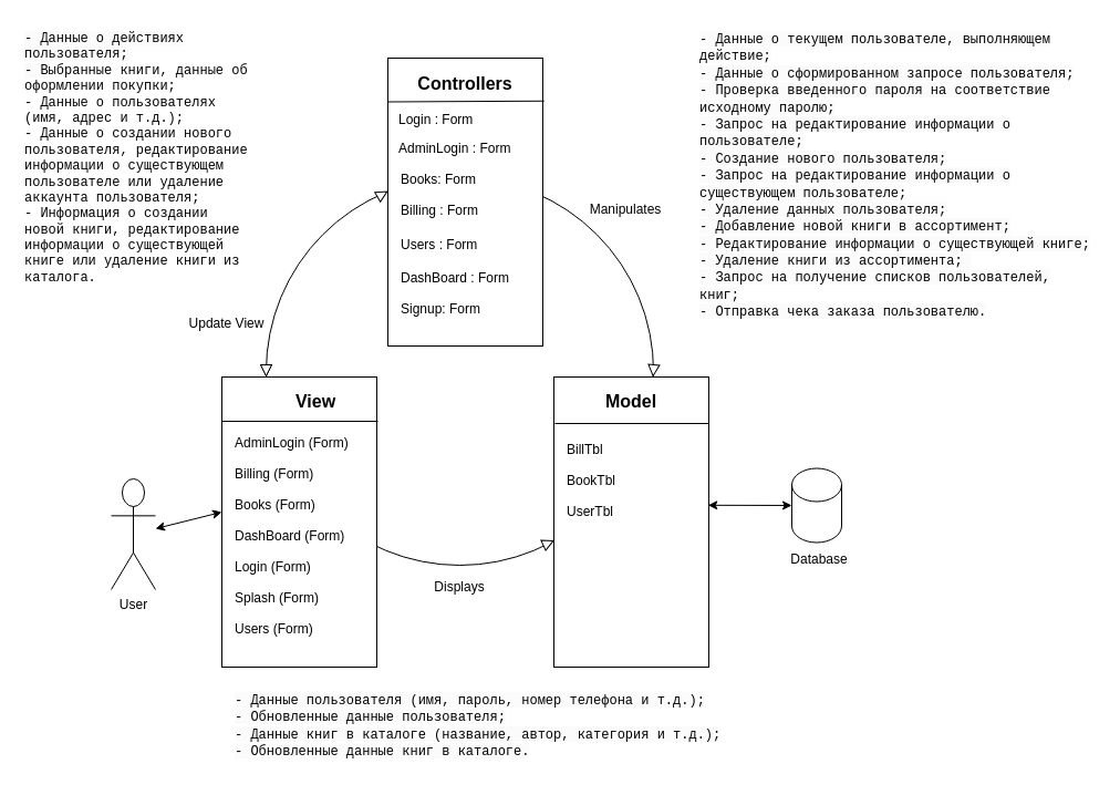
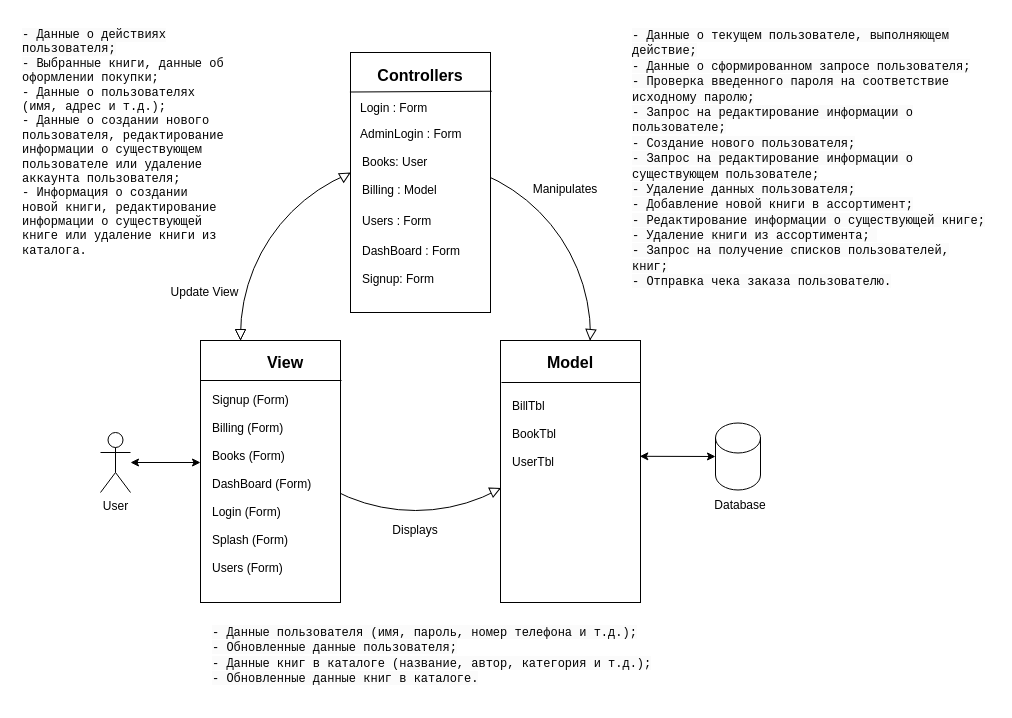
  <mxCell id="0" />
  <mxCell id="1" parent="0" />
  <mxCell id="2" value="" style="ellipse;whiteSpace=wrap;html=1;aspect=fixed;fillColor=none;container=0;" vertex="1" parent="1"><mxGeometry x="240" y="160" width="350" height="350" as="geometry" /></mxCell>
- <mxCell id="3" value="User" style="shape=umlActor;verticalLabelPosition=bottom;verticalAlign=top;html=1;outlineConnect=0;container=0;" vertex="1" parent="1"><mxGeometry x="100" y="432" width="40" height="100" as="geometry" /></mxCell>
+ <mxCell id="3" value="User" style="shape=umlActor;verticalLabelPosition=bottom;verticalAlign=top;html=1;outlineConnect=0;container=0;" vertex="1" parent="1"><mxGeometry x="100" y="432" width="30" height="60" as="geometry" /></mxCell>
  <mxCell id="4" value="" style="endArrow=classic;startArrow=classic;html=1;rounded=0;" edge="1" parent="1" source="3"><mxGeometry width="50" height="50" relative="1" as="geometry"><mxPoint x="400" y="382" as="sourcePoint" /><mxPoint x="200" y="462" as="targetPoint" /></mxGeometry></mxCell>
  <mxCell id="5" value="" style="shape=cylinder3;whiteSpace=wrap;html=1;boundedLbl=1;backgroundOutline=1;size=15;container=0;" vertex="1" parent="1"><mxGeometry x="715" y="422.5" width="45" height="67" as="geometry" /></mxCell>
  <mxCell id="6" value="" style="endArrow=classic;startArrow=classic;html=1;rounded=0;exitX=0.995;exitY=0.442;exitDx=0;exitDy=0;entryX=0;entryY=0.5;entryDx=0;entryDy=0;entryPerimeter=0;exitPerimeter=0;" edge="1" parent="1" source="8" target="5"><mxGeometry width="50" height="50" relative="1" as="geometry"><mxPoint x="480" y="352" as="sourcePoint" /><mxPoint x="720" y="571" as="targetPoint" /></mxGeometry></mxCell>
  <mxCell id="7" value="Database" style="text;html=1;strokeColor=none;fillColor=none;align=center;verticalAlign=middle;whiteSpace=wrap;rounded=0;container=0;" vertex="1" parent="1"><mxGeometry x="710" y="489.5" width="60" height="30" as="geometry" /></mxCell>
  <mxCell id="8" value="" style="rounded=0;whiteSpace=wrap;html=1;container=0;" vertex="1" parent="1"><mxGeometry x="500" y="340" width="140" height="262" as="geometry" /></mxCell>
  <mxCell id="9" value="" style="rounded=0;whiteSpace=wrap;html=1;container=0;" vertex="1" parent="1"><mxGeometry x="350" y="52" width="140" height="260" as="geometry" /></mxCell>
  <mxCell id="10" value="" style="endArrow=none;html=1;rounded=0;fontSize=10;entryX=1.016;entryY=0.123;entryDx=0;entryDy=0;entryPerimeter=0;exitX=0.003;exitY=0.125;exitDx=0;exitDy=0;exitPerimeter=0;" edge="1" parent="1"><mxGeometry width="50" height="50" relative="1" as="geometry"><mxPoint x="349.42" y="91.5" as="sourcePoint" /><mxPoint x="491.24" y="90.74" as="targetPoint" /></mxGeometry></mxCell>
  <mxCell id="11" value="" style="endArrow=none;html=1;rounded=0;" edge="1" parent="1"><mxGeometry width="50" height="50" relative="1" as="geometry"><mxPoint x="501" y="382" as="sourcePoint" /><mxPoint x="640" y="382" as="targetPoint" /></mxGeometry></mxCell>
  <mxCell id="12" value="&lt;font style=&quot;font-size: 16px;&quot;&gt;&lt;b&gt;Controllers&lt;/b&gt;&lt;/font&gt;" style="text;html=1;strokeColor=none;fillColor=none;align=center;verticalAlign=middle;whiteSpace=wrap;rounded=0;container=0;" vertex="1" parent="1"><mxGeometry x="375" y="58.5" width="90" height="33" as="geometry" /></mxCell>
  <mxCell id="13" value="&lt;font style=&quot;font-size: 16px;&quot;&gt;&lt;b&gt;Model&lt;/b&gt;&lt;/font&gt;" style="text;html=1;strokeColor=none;fillColor=none;align=center;verticalAlign=middle;whiteSpace=wrap;rounded=0;container=0;" vertex="1" parent="1"><mxGeometry x="540" y="347" width="60" height="30" as="geometry" /></mxCell>
  <mxCell id="14" value="" style="triangle;whiteSpace=wrap;html=1;rotation=95;container=0;" vertex="1" parent="1"><mxGeometry x="585" y="329" width="10" height="10" as="geometry" /></mxCell>
  <mxCell id="15" value="" style="triangle;whiteSpace=wrap;html=1;rotation=-25;container=0;" vertex="1" parent="1"><mxGeometry x="490" y="485" width="10" height="10" as="geometry" /></mxCell>
  <mxCell id="16" value="" style="rounded=0;whiteSpace=wrap;html=1;container=0;" vertex="1" parent="1"><mxGeometry x="200" y="340" width="140" height="262" as="geometry" /></mxCell>
  <mxCell id="17" value="" style="endArrow=none;html=1;rounded=0;exitX=-0.019;exitY=0.167;exitDx=0;exitDy=0;exitPerimeter=0;align=left;" edge="1" parent="1"><mxGeometry width="50" height="50" relative="1" as="geometry"><mxPoint x="200" y="380" as="sourcePoint" /><mxPoint x="341" y="380" as="targetPoint" /></mxGeometry></mxCell>
  <mxCell id="18" value="&lt;font style=&quot;font-size: 16px;&quot;&gt;&lt;b&gt;View&lt;/b&gt;&lt;/font&gt;" style="text;html=1;strokeColor=none;fillColor=none;align=center;verticalAlign=middle;whiteSpace=wrap;rounded=0;container=0;" vertex="1" parent="1"><mxGeometry x="255" y="347" width="60" height="30" as="geometry" /></mxCell>
  <mxCell id="19" value="Billing (Form)" style="text;html=1;strokeColor=none;fillColor=none;align=left;verticalAlign=middle;whiteSpace=wrap;rounded=0;container=0;" vertex="1" parent="1"><mxGeometry x="210" y="414" width="120" height="28" as="geometry" /></mxCell>
  <mxCell id="20" value="Books (Form)" style="text;html=1;strokeColor=none;fillColor=none;align=left;verticalAlign=middle;whiteSpace=wrap;rounded=0;container=0;" vertex="1" parent="1"><mxGeometry x="210" y="442" width="120" height="28" as="geometry" /></mxCell>
  <mxCell id="21" value="DashBoard (Form)" style="text;html=1;strokeColor=none;fillColor=none;align=left;verticalAlign=middle;whiteSpace=wrap;rounded=0;container=0;" vertex="1" parent="1"><mxGeometry x="210" y="470" width="120" height="28" as="geometry" /></mxCell>
  <mxCell id="22" value="Login (Form)" style="text;html=1;strokeColor=none;fillColor=none;align=left;verticalAlign=middle;whiteSpace=wrap;rounded=0;container=0;" vertex="1" parent="1"><mxGeometry x="210" y="498" width="120" height="28" as="geometry" /></mxCell>
  <mxCell id="23" value="Splash (Form)" style="text;html=1;strokeColor=none;fillColor=none;align=left;verticalAlign=middle;whiteSpace=wrap;rounded=0;container=0;" vertex="1" parent="1"><mxGeometry x="210" y="526" width="120" height="28" as="geometry" /></mxCell>
  <mxCell id="24" value="Users (Form)" style="text;html=1;strokeColor=none;fillColor=none;align=left;verticalAlign=middle;whiteSpace=wrap;rounded=0;container=0;" vertex="1" parent="1"><mxGeometry x="210" y="554" width="120" height="28" as="geometry" /></mxCell>
- <mxCell id="25" value="AdminLogin (Form)" style="text;html=1;strokeColor=none;fillColor=none;align=left;verticalAlign=middle;whiteSpace=wrap;rounded=0;container=0;" vertex="1" parent="1"><mxGeometry x="210" y="386" width="120" height="28" as="geometry" /></mxCell>
+ <mxCell id="25" value="Signup (Form)" style="text;html=1;strokeColor=none;fillColor=none;align=left;verticalAlign=middle;whiteSpace=wrap;rounded=0;container=0;" vertex="1" parent="1"><mxGeometry x="210" y="386" width="120" height="28" as="geometry" /></mxCell>
  <mxCell id="26" value="BillTbl" style="text;html=1;strokeColor=none;fillColor=none;align=left;verticalAlign=middle;whiteSpace=wrap;rounded=0;container=0;" vertex="1" parent="1"><mxGeometry x="510" y="392" width="120" height="28" as="geometry" /></mxCell>
  <mxCell id="27" value="UserTbl" style="text;html=1;strokeColor=none;fillColor=none;align=left;verticalAlign=middle;whiteSpace=wrap;rounded=0;container=0;" vertex="1" parent="1"><mxGeometry x="510" y="448" width="120" height="28" as="geometry" /></mxCell>
  <mxCell id="28" value="BookTbl" style="text;html=1;strokeColor=none;fillColor=none;align=left;verticalAlign=middle;whiteSpace=wrap;rounded=0;container=0;" vertex="1" parent="1"><mxGeometry x="510" y="420" width="120" height="28" as="geometry" /></mxCell>
  <mxCell id="29" value="Displays" style="text;html=1;strokeColor=none;fillColor=none;align=center;verticalAlign=middle;whiteSpace=wrap;rounded=0;" vertex="1" parent="1"><mxGeometry x="385" y="515" width="60" height="30" as="geometry" /></mxCell>
  <mxCell id="30" value="Manipulates" style="text;html=1;strokeColor=none;fillColor=none;align=center;verticalAlign=middle;whiteSpace=wrap;rounded=0;" vertex="1" parent="1"><mxGeometry x="530" y="180" width="70" height="17" as="geometry" /></mxCell>
  <mxCell id="31" value="" style="triangle;whiteSpace=wrap;html=1;rotation=90;container=0;" vertex="1" parent="1"><mxGeometry x="235.005" y="329.005" width="10" height="10" as="geometry" /></mxCell>
  <mxCell id="32" value="" style="triangle;whiteSpace=wrap;html=1;rotation=90;container=0;" vertex="1" parent="1"><mxGeometry x="235.005" y="329.005" width="10" height="10" as="geometry" /></mxCell>
  <mxCell id="33" value="Update View" style="text;html=1;strokeColor=none;fillColor=none;align=center;verticalAlign=middle;whiteSpace=wrap;rounded=0;" vertex="1" parent="1"><mxGeometry x="167" y="283" width="75" height="17" as="geometry" /></mxCell>
  <mxCell id="34" value="LoginBtn_Click" style="text;html=1;strokeColor=none;fillColor=none;align=left;verticalAlign=middle;whiteSpace=wrap;rounded=0;container=0;fontSize=10;fontColor=none;noLabel=1;" vertex="1" parent="1"><mxGeometry x="812" y="300" width="120" height="24" as="geometry" /></mxCell>
  <mxCell id="35" value="CancelLbl_Click" style="text;html=1;strokeColor=none;fillColor=none;align=left;verticalAlign=middle;whiteSpace=wrap;rounded=0;container=0;fontSize=10;fontColor=none;noLabel=1;" vertex="1" parent="1"><mxGeometry x="812" y="439" width="120" height="22" as="geometry" /></mxCell>
  <mxCell id="36" value="AddToBillBtn_Click" style="text;html=1;strokeColor=none;fillColor=none;align=left;verticalAlign=middle;whiteSpace=wrap;rounded=0;container=0;fontSize=10;fontColor=none;noLabel=1;" vertex="1" parent="1"><mxGeometry x="811" y="334" width="120" height="24" as="geometry" /></mxCell>
  <mxCell id="37" value="CancelLbl_Click" style="text;html=1;strokeColor=none;fillColor=none;align=left;verticalAlign=middle;whiteSpace=wrap;rounded=0;container=0;fontSize=10;fontColor=none;noLabel=1;" vertex="1" parent="1"><mxGeometry x="811" y="353" width="120" height="22" as="geometry" /></mxCell>
  <mxCell id="38" value="UpdateBook" style="text;html=1;strokeColor=none;fillColor=none;align=left;verticalAlign=middle;whiteSpace=wrap;rounded=0;container=0;fontSize=10;fontColor=none;noLabel=1;" vertex="1" parent="1"><mxGeometry x="811" y="370" width="120" height="22" as="geometry" /></mxCell>
  <mxCell id="39" value="ResetBillBtn_Click" style="text;html=1;strokeColor=none;fillColor=none;align=left;verticalAlign=middle;whiteSpace=wrap;rounded=0;container=0;fontSize=10;fontColor=none;noLabel=1;" vertex="1" parent="1"><mxGeometry x="811" y="388" width="120" height="22" as="geometry" /></mxCell>
  <mxCell id="40" value="PrintBtn_Click" style="text;html=1;strokeColor=none;fillColor=none;align=left;verticalAlign=middle;whiteSpace=wrap;rounded=0;container=0;fontSize=10;fontColor=none;noLabel=1;" vertex="1" parent="1"><mxGeometry x="814" y="427" width="118" height="17" as="geometry" /></mxCell>
  <mxCell id="41" value="&lt;font style=&quot;font-size: 10px;&quot;&gt;BookDGV_CellContentClick&lt;/font&gt;" style="text;html=1;strokeColor=none;fillColor=none;align=left;verticalAlign=middle;whiteSpace=wrap;rounded=0;container=0;fontSize=10;fontColor=none;noLabel=1;" vertex="1" parent="1"><mxGeometry x="810" y="652.5" width="120" height="22" as="geometry" /></mxCell>
  <mxCell id="42" value="DashBoard_Load" style="text;html=1;strokeColor=none;fillColor=none;align=left;verticalAlign=middle;whiteSpace=wrap;rounded=0;container=0;fontSize=10;fontColor=none;noLabel=1;" vertex="1" parent="1"><mxGeometry x="811" y="577.5" width="120" height="22" as="geometry" /></mxCell>
  <mxCell id="43" value="LogoutBtn_Click" style="text;html=1;strokeColor=none;fillColor=none;align=left;verticalAlign=middle;whiteSpace=wrap;rounded=0;container=0;fontSize=10;fontColor=none;noLabel=1;" vertex="1" parent="1"><mxGeometry x="812" y="317" width="120" height="22" as="geometry" /></mxCell>
  <mxCell id="44" value="ContactUsLbl_Click" style="text;html=1;strokeColor=none;fillColor=none;align=left;verticalAlign=middle;whiteSpace=wrap;rounded=0;container=0;fontSize=10;fontColor=none;noLabel=1;" vertex="1" parent="1"><mxGeometry x="812" y="474" width="120" height="22" as="geometry" /></mxCell>
  <mxCell id="45" value="ExitLbl_Click" style="text;html=1;strokeColor=none;fillColor=none;align=left;verticalAlign=middle;whiteSpace=wrap;rounded=0;container=0;fontSize=10;fontColor=none;noLabel=1;" vertex="1" parent="1"><mxGeometry x="812" y="457" width="120" height="22" as="geometry" /></mxCell>
  <mxCell id="46" value="EditBtn_Click" style="text;html=1;strokeColor=none;fillColor=none;align=left;verticalAlign=middle;whiteSpace=wrap;rounded=0;container=0;fontSize=10;fontColor=none;noLabel=1;" vertex="1" parent="1"><mxGeometry x="812" y="509" width="120" height="22" as="geometry" /></mxCell>
  <mxCell id="47" value="RefreshBtn_Click" style="text;html=1;strokeColor=none;fillColor=none;align=left;verticalAlign=middle;whiteSpace=wrap;rounded=0;container=0;fontSize=10;fontColor=none;noLabel=1;" vertex="1" parent="1"><mxGeometry x="812" y="492" width="120" height="22" as="geometry" /></mxCell>
  <mxCell id="48" value="Filter" style="text;html=1;strokeColor=none;fillColor=none;align=left;verticalAlign=middle;whiteSpace=wrap;rounded=0;container=0;fontSize=10;fontColor=none;noLabel=1;" vertex="1" parent="1"><mxGeometry x="812" y="561" width="120" height="22" as="geometry" /></mxCell>
  <mxCell id="49" value="SaveBtn_Click" style="text;html=1;strokeColor=none;fillColor=none;align=left;verticalAlign=middle;whiteSpace=wrap;rounded=0;container=0;fontSize=10;fontColor=none;noLabel=1;" vertex="1" parent="1"><mxGeometry x="812" y="544" width="120" height="22" as="geometry" /></mxCell>
  <mxCell id="50" value="DeleteBtn_Click" style="text;html=1;strokeColor=none;fillColor=none;align=left;verticalAlign=middle;whiteSpace=wrap;rounded=0;container=0;fontSize=10;fontColor=none;noLabel=1;" vertex="1" parent="1"><mxGeometry x="812" y="526" width="120" height="22" as="geometry" /></mxCell>
  <mxCell id="51" value="DashBoardLbl_Click" style="text;html=1;strokeColor=none;fillColor=none;align=left;verticalAlign=middle;whiteSpace=wrap;rounded=0;container=0;fontSize=10;fontColor=none;noLabel=1;" vertex="1" parent="1"><mxGeometry x="811" y="596" width="120" height="22" as="geometry" /></mxCell>
  <mxCell id="52" value="AdminLoginLbl_Click" style="text;html=1;strokeColor=none;fillColor=none;align=left;verticalAlign=middle;whiteSpace=wrap;rounded=0;container=0;fontSize=10;fontColor=none;noLabel=1;" vertex="1" parent="1"><mxGeometry x="812" y="614" width="120" height="22" as="geometry" /></mxCell>
  <mxCell id="53" value="timer1_Tick" style="text;html=1;strokeColor=none;fillColor=none;align=left;verticalAlign=middle;whiteSpace=wrap;rounded=0;container=0;fontSize=10;fontColor=none;noLabel=1;" vertex="1" parent="1"><mxGeometry x="813" y="405" width="120" height="22" as="geometry" /></mxCell>
  <mxCell id="54" value="UserDGV_CellContentClick" style="text;html=1;strokeColor=none;fillColor=none;align=left;verticalAlign=middle;whiteSpace=wrap;rounded=0;container=0;fontSize=10;fontColor=none;noLabel=1;" vertex="1" parent="1"><mxGeometry x="810" y="633.5" width="120" height="22" as="geometry" /></mxCell>
  <mxCell id="55" value="Login : Form" style="text;html=1;strokeColor=none;fillColor=none;align=left;verticalAlign=middle;whiteSpace=wrap;rounded=0;container=0;" vertex="1" parent="1"><mxGeometry x="358" y="94" width="120" height="28" as="geometry" /></mxCell>
  <mxCell id="56" value="Users : Form" style="text;html=1;strokeColor=none;fillColor=none;align=left;verticalAlign=middle;whiteSpace=wrap;rounded=0;container=0;" vertex="1" parent="1"><mxGeometry x="360" y="207" width="120" height="28" as="geometry" /></mxCell>
- <mxCell id="57" value="Books: Form" style="text;html=1;strokeColor=none;fillColor=none;align=left;verticalAlign=middle;whiteSpace=wrap;rounded=0;container=0;" vertex="1" parent="1"><mxGeometry x="360" y="148" width="120" height="28" as="geometry" /></mxCell>
- <mxCell id="58" value="Billing : Form" style="text;html=1;strokeColor=none;fillColor=none;align=left;verticalAlign=middle;whiteSpace=wrap;rounded=0;container=0;" vertex="1" parent="1"><mxGeometry x="360" y="176" width="120" height="28" as="geometry" /></mxCell>
+ <mxCell id="57" value="Books: User" style="text;html=1;strokeColor=none;fillColor=none;align=left;verticalAlign=middle;whiteSpace=wrap;rounded=0;container=0;" vertex="1" parent="1"><mxGeometry x="360" y="148" width="120" height="28" as="geometry" /></mxCell>
+ <mxCell id="58" value="Billing : Model" style="text;html=1;strokeColor=none;fillColor=none;align=left;verticalAlign=middle;whiteSpace=wrap;rounded=0;container=0;" vertex="1" parent="1"><mxGeometry x="360" y="176" width="120" height="28" as="geometry" /></mxCell>
  <mxCell id="59" value="AdminLogin : Form" style="text;html=1;strokeColor=none;fillColor=none;align=left;verticalAlign=middle;whiteSpace=wrap;rounded=0;container=0;" vertex="1" parent="1"><mxGeometry x="358" y="120" width="120" height="28" as="geometry" /></mxCell>
  <mxCell id="60" value="DashBoard : Form" style="text;html=1;strokeColor=none;fillColor=none;align=left;verticalAlign=middle;whiteSpace=wrap;rounded=0;container=0;" vertex="1" parent="1"><mxGeometry x="360" y="237" width="120" height="28" as="geometry" /></mxCell>
  <mxCell id="61" value="Signup: Form" style="text;html=1;strokeColor=none;fillColor=none;align=left;verticalAlign=middle;whiteSpace=wrap;rounded=0;container=0;" vertex="1" parent="1"><mxGeometry x="360" y="265" width="120" height="28" as="geometry" /></mxCell>
  <mxCell id="62" value="" style="triangle;whiteSpace=wrap;html=1;rotation=-30;container=0;" vertex="1" parent="1"><mxGeometry x="340.005" y="170.005" width="10" height="10" as="geometry" /></mxCell>
  <mxCell id="63" value="&lt;span style=&quot;color: rgb(0, 0, 0); font-size: 12px; font-style: normal; font-variant-ligatures: normal; font-variant-caps: normal; font-weight: 400; letter-spacing: normal; orphans: 2; text-indent: 0px; text-transform: none; widows: 2; word-spacing: 0px; -webkit-text-stroke-width: 0px; background-color: rgb(251, 251, 251); text-decoration-thickness: initial; text-decoration-style: initial; text-decoration-color: initial; float: none; display: inline !important;&quot;&gt;&lt;font face=&quot;Courier New&quot;&gt;- Данные о текущем пользователе, выполняющем действие; &lt;br&gt;- Данные о сформированном запросе пользователя; &lt;br&gt;- Проверка введенного пароля на соответствие исходному паролю; &lt;br&gt;- Запрос на редактирование информации о пользователе; &lt;br&gt;- Создание нового пользователя; &lt;br&gt;- Запрос на редактирование информации о существующем пользователе; &lt;br&gt;- Удаление данных пользователя; &lt;br&gt;- Добавление новой книги в ассортимент; &lt;br&gt;- Редактирование информации о существующей книге; &lt;br&gt;- Удаление книги из ассортимента&lt;/font&gt;&lt;font face=&quot;Courier New&quot;&gt;;&amp;nbsp; &lt;br&gt;- Запрос на получение списков пользователей, книг; &lt;br&gt;- Отправка чека заказа пользователю.&lt;/font&gt;&lt;/span&gt;" style="text;whiteSpace=wrap;html=1;align=left;" vertex="1" parent="1"><mxGeometry x="630" y="20.5" width="360" height="301.5" as="geometry" /></mxCell>
  <mxCell id="64" value="&lt;span style=&quot;color: rgb(0, 0, 0); font-size: 12px; font-style: normal; font-variant-ligatures: normal; font-variant-caps: normal; font-weight: 400; letter-spacing: normal; orphans: 2; text-align: justify; text-indent: 0px; text-transform: none; widows: 2; word-spacing: 0px; -webkit-text-stroke-width: 0px; background-color: rgb(251, 251, 251); text-decoration-thickness: initial; text-decoration-style: initial; text-decoration-color: initial; float: none; display: inline !important;&quot;&gt;- Данные о действиях пользователя; &lt;br&gt;- В&lt;/span&gt;&lt;span style=&quot;border-color: var(--border-color); color: rgb(0, 0, 0); font-size: 12px; font-style: normal; font-variant-ligatures: normal; font-variant-caps: normal; font-weight: 400; letter-spacing: normal; orphans: 2; text-align: justify; text-indent: 0px; text-transform: none; widows: 2; word-spacing: 0px; -webkit-text-stroke-width: 0px; background-color: initial; text-decoration-thickness: initial; text-decoration-style: initial; text-decoration-color: initial;&quot;&gt;ыбранные книги,&lt;/span&gt;&lt;span style=&quot;border-color: var(--border-color); color: rgb(0, 0, 0); font-size: 12px; font-style: normal; font-variant-ligatures: normal; font-variant-caps: normal; font-weight: 400; letter-spacing: normal; orphans: 2; text-align: justify; text-indent: 0px; text-transform: none; widows: 2; word-spacing: 0px; -webkit-text-stroke-width: 0px; background-color: initial; text-decoration-thickness: initial; text-decoration-style: initial; text-decoration-color: initial;&quot;&gt;&amp;nbsp;данные об оформлении покупки; &lt;br&gt;- Данные о пользователях (имя, адрес и т.д.); &lt;br&gt;- Данные о создании нового пользователя, редактирование информации о существующем пользователе или удаление аккаунта пользователя; &lt;br&gt;- Информация о&lt;/span&gt;&lt;span style=&quot;border-color: var(--border-color); color: rgb(0, 0, 0); font-size: 12px; font-style: normal; font-variant-ligatures: normal; font-variant-caps: normal; font-weight: 400; letter-spacing: normal; orphans: 2; text-align: justify; text-indent: 0px; text-transform: none; widows: 2; word-spacing: 0px; -webkit-text-stroke-width: 0px; background-color: initial; text-decoration-thickness: initial; text-decoration-style: initial; text-decoration-color: initial;&quot;&gt;&amp;nbsp;создании новой книги, редактирование информации о существующей книге или удаление книги из каталога.&lt;/span&gt;" style="text;whiteSpace=wrap;html=1;fontFamily=Courier New;" vertex="1" parent="1"><mxGeometry x="20" y="20.5" width="210" height="256" as="geometry" /></mxCell>
  <mxCell id="65" value="&lt;span style=&quot;color: rgb(0, 0, 0); font-size: 12px; font-style: normal; font-variant-ligatures: normal; font-variant-caps: normal; font-weight: 400; letter-spacing: normal; orphans: 2; text-align: justify; text-indent: 0px; text-transform: none; widows: 2; word-spacing: 0px; -webkit-text-stroke-width: 0px; background-color: rgb(251, 251, 251); text-decoration-thickness: initial; text-decoration-style: initial; text-decoration-color: initial; float: none; display: inline !important;&quot;&gt;&lt;font face=&quot;Courier New&quot;&gt;- Данные пользователя (имя, пароль, номер телефона и т.д.); &lt;br&gt;- Обновленные данные пользователя; &lt;br&gt;- Данные книг в каталоге (название, автор, категория и т.д.);&lt;br&gt;- Обновленные данные книг в каталоге.&lt;/font&gt;&lt;br&gt;&lt;/span&gt;" style="text;whiteSpace=wrap;html=1;" vertex="1" parent="1"><mxGeometry x="210" y="618" width="468" height="78" as="geometry" /></mxCell>
